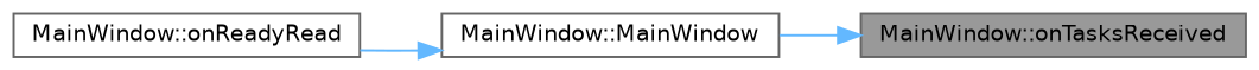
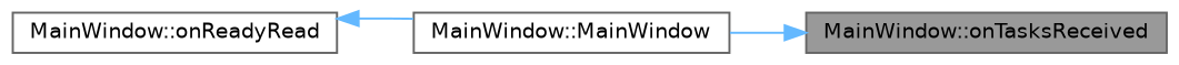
  digraph {
    rankdir=RL
    node [color=grey40 fillcolor=white fontname=Helvetica fontsize=10 shape=box style=filled]
    edge [color=steelblue1 dir=back fontname=Helvetica fontsize=10 labelfontname=Helvetica labelfontsize=10 style=solid]
    n1 [color=gray40 fillcolor=grey60 fontcolor=black height=0.2 label="MainWindow::onTasksReceived" width=0.4]
    n2 [height=0.2 label="MainWindow::MainWindow" width=0.4]
    n3 [height=0.2 label="MainWindow::onReadyRead" width=0.4]
    n1 -> n2
-   n2 -> n3
+   n3 -> n2
  }
